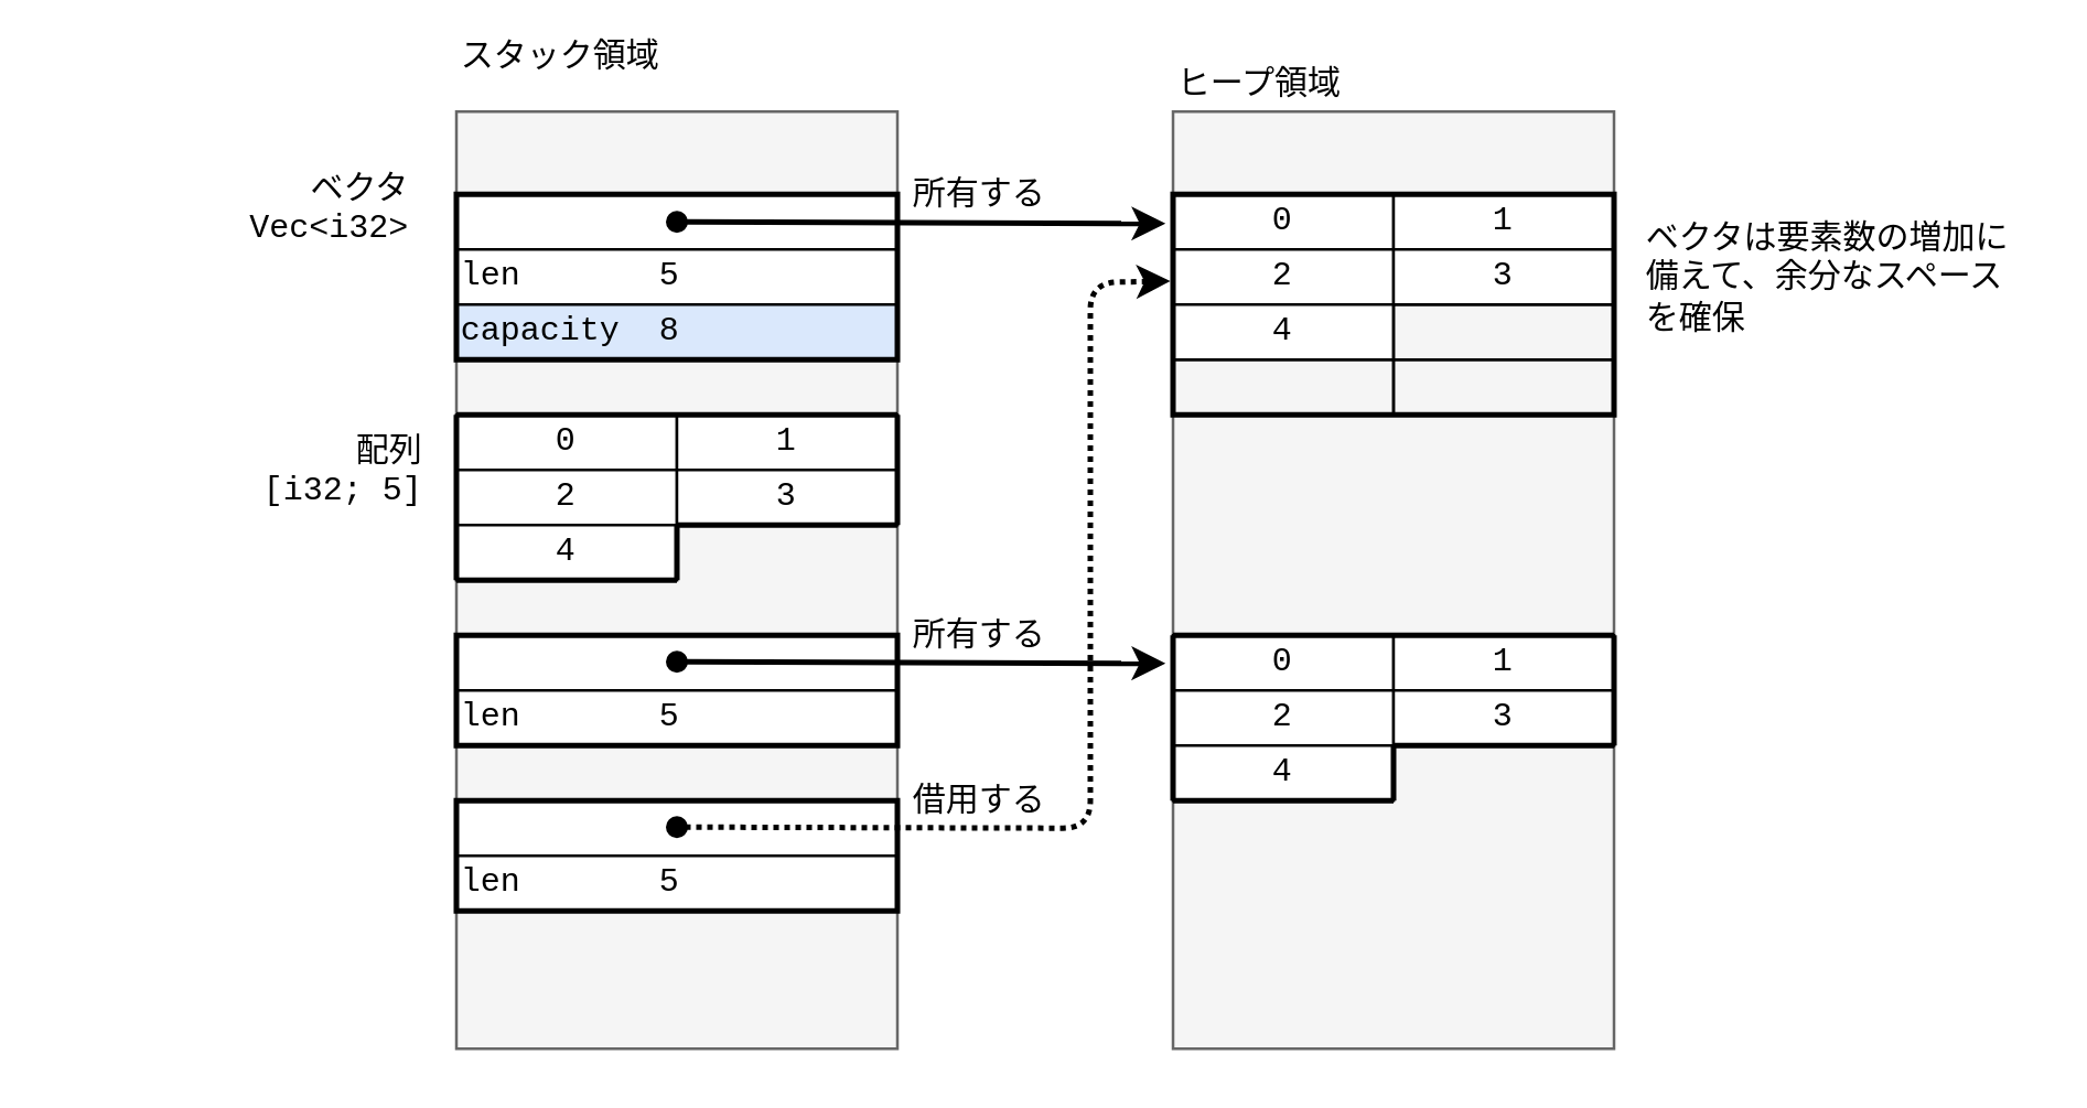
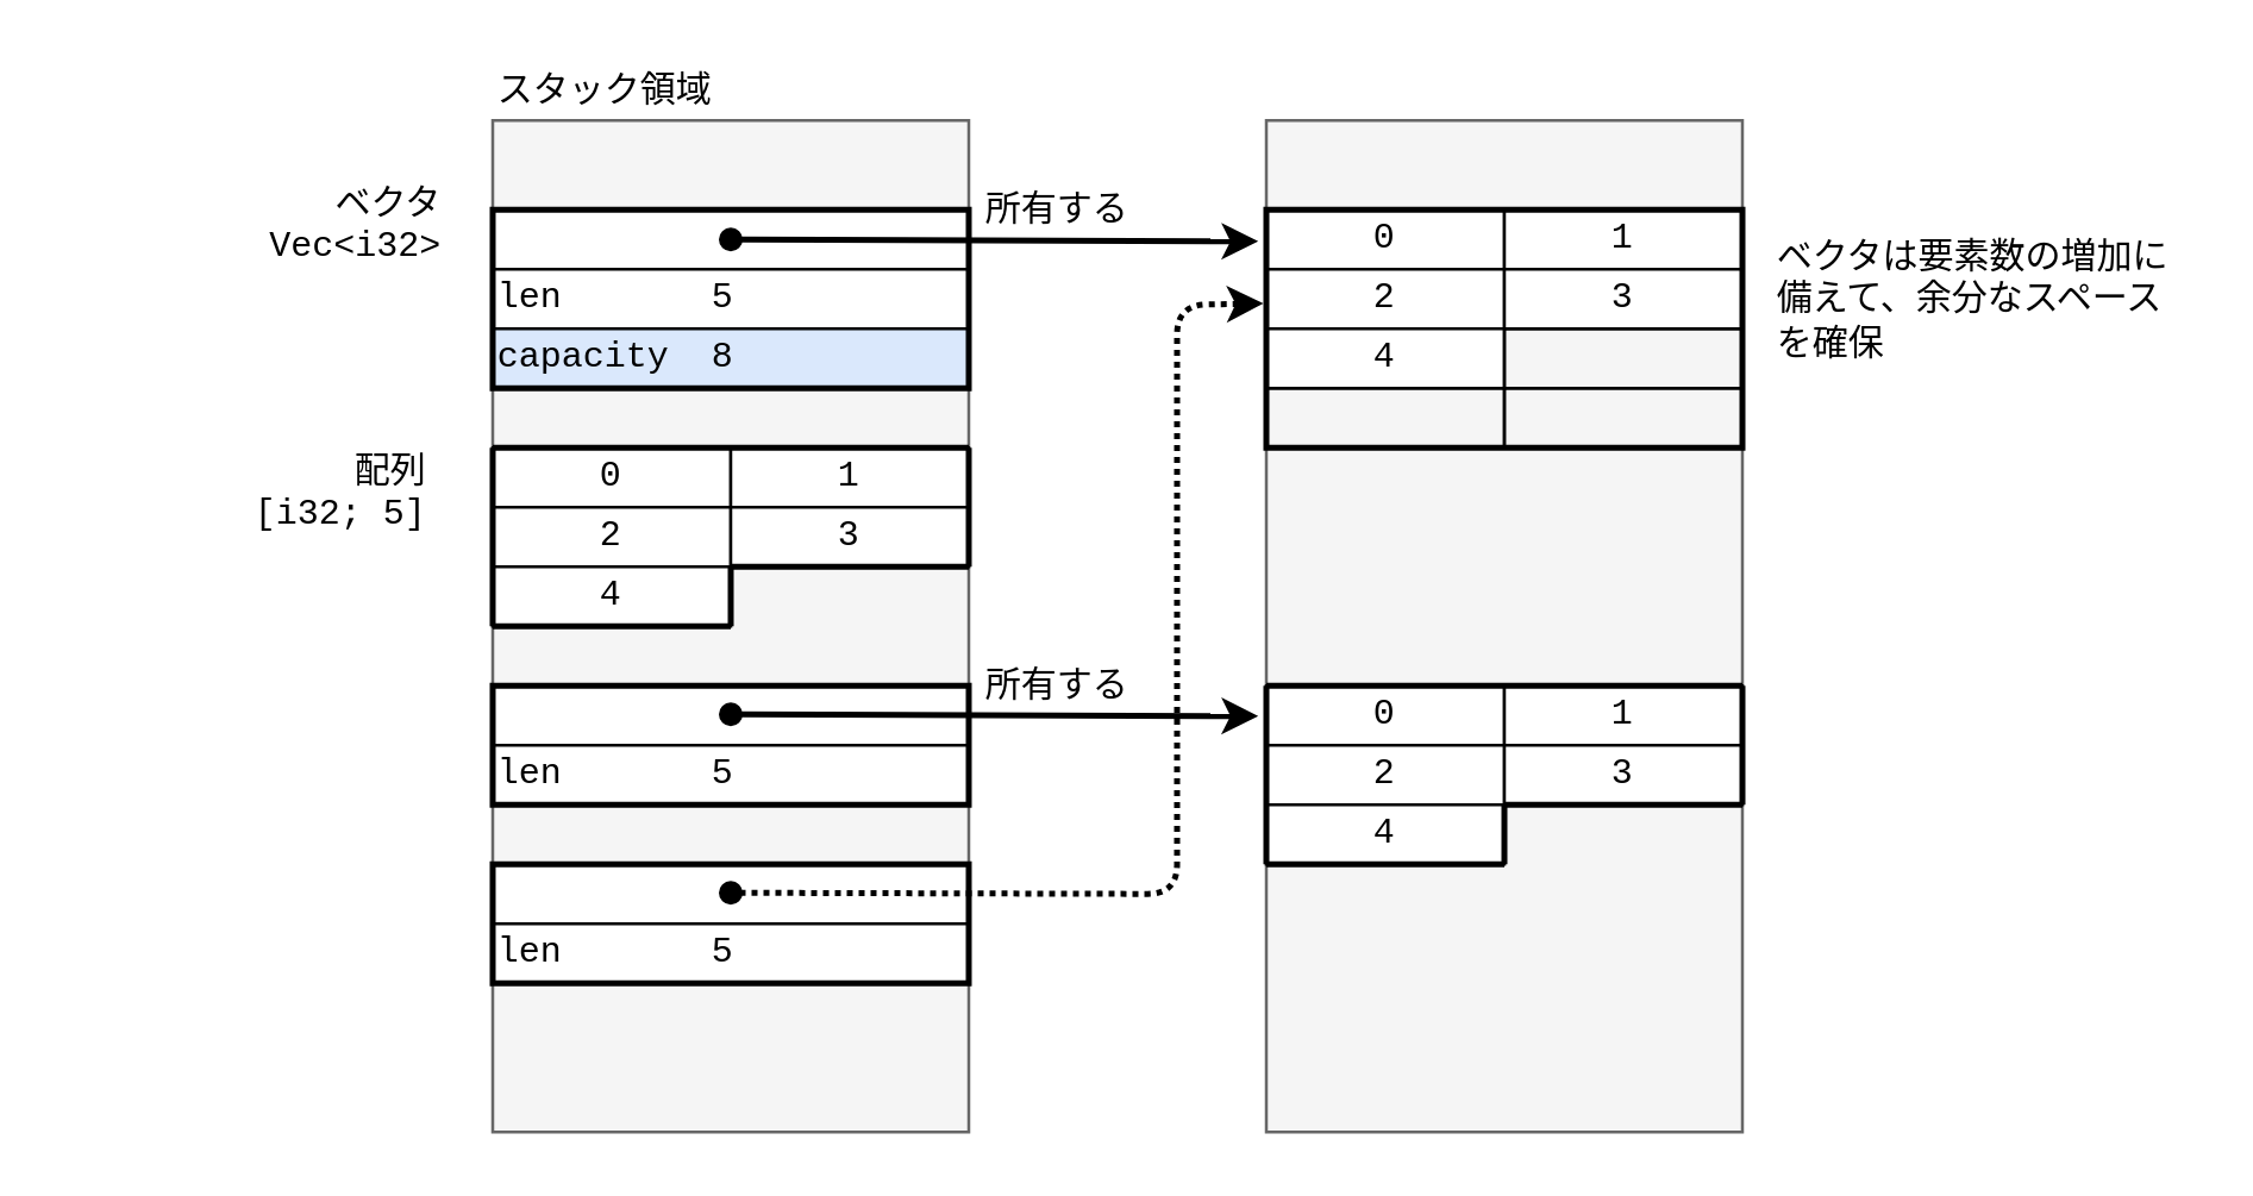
  <mxCell id="0" />
  <mxCell id="1" parent="0" />
- <mxCell id="2" value="スタック領域" style="text;html=1;strokeColor=none;fillColor=none;align=left;verticalAlign=middle;whiteSpace=wrap;rounded=0;" vertex="1" parent="1"><mxGeometry x="165" y="10" width="120" height="20" as="geometry" /></mxCell>
- <mxCell id="3" value="ヒープ領域" style="text;html=1;strokeColor=none;fillColor=none;align=left;verticalAlign=middle;whiteSpace=wrap;rounded=0;" vertex="1" parent="1"><mxGeometry x="425" y="20" width="120" height="20" as="geometry" /></mxCell>
+ <mxCell id="2" value="スタック領域" style="text;html=1;strokeColor=none;fillColor=none;align=left;verticalAlign=middle;whiteSpace=wrap;rounded=0;" vertex="1" parent="1"><mxGeometry x="165" y="20" width="120" height="20" as="geometry" /></mxCell>
  <mxCell id="4" value="" style="rounded=0;whiteSpace=wrap;html=1;align=left;fillColor=#f5f5f5;strokeColor=#666666;fontColor=#333333;" vertex="1" parent="1"><mxGeometry x="165" y="40" width="160" height="340" as="geometry" /></mxCell>
  <mxCell id="5" value="" style="rounded=0;whiteSpace=wrap;html=1;align=left;fillColor=#f5f5f5;strokeColor=#666666;fontColor=#333333;" vertex="1" parent="1"><mxGeometry x="425" y="40" width="160" height="340" as="geometry" /></mxCell>
  <mxCell id="6" value="ベクタ&lt;br&gt;Vec&amp;lt;i32&amp;gt;" style="text;html=1;strokeColor=none;fillColor=none;align=right;verticalAlign=top;whiteSpace=wrap;rounded=0;fontFamily=Courier New;" vertex="1" parent="1"><mxGeometry x="20" y="55" width="130" height="40" as="geometry" /></mxCell>
- <mxCell id="7" value="配列&lt;br&gt;[i32; 5]" style="text;html=1;strokeColor=none;fillColor=none;align=right;verticalAlign=top;whiteSpace=wrap;rounded=0;fontFamily=Courier New;" vertex="1" parent="1"><mxGeometry x="25" y="150" width="130" height="40" as="geometry" /></mxCell>
+ <mxCell id="7" value="配列&lt;br&gt;[i32; 5]" style="text;html=1;strokeColor=none;fillColor=none;align=right;verticalAlign=top;whiteSpace=wrap;rounded=0;fontFamily=Courier New;" vertex="1" parent="1"><mxGeometry x="15" y="145" width="130" height="40" as="geometry" /></mxCell>
  <mxCell id="8" value="" style="rounded=0;whiteSpace=wrap;html=1;fontFamily=Helvetica;strokeWidth=1;align=right;" vertex="1" parent="1"><mxGeometry x="165" y="70" width="160" height="20" as="geometry" /></mxCell>
  <mxCell id="9" value="len&amp;nbsp; &amp;nbsp; &amp;nbsp; &amp;nbsp;5" style="rounded=0;whiteSpace=wrap;html=1;fontFamily=Courier New;strokeWidth=1;align=left;" vertex="1" parent="1"><mxGeometry x="165" y="90" width="160" height="20" as="geometry" /></mxCell>
  <mxCell id="10" value="capacity&amp;nbsp; 8" style="rounded=0;whiteSpace=wrap;html=1;fontFamily=Courier New;strokeWidth=1;align=left;fillColor=#dae8fc;" vertex="1" parent="1"><mxGeometry x="165" y="110" width="160" height="20" as="geometry" /></mxCell>
  <mxCell id="11" value="" style="group" vertex="1" connectable="0" parent="1"><mxGeometry x="165" y="150" width="160" height="60" as="geometry" /></mxCell>
  <mxCell id="12" value="0" style="rounded=0;whiteSpace=wrap;html=1;fontFamily=Courier New;strokeWidth=1;fillColor=#ffffff;align=center;" vertex="1" parent="11"><mxGeometry width="80" height="20" as="geometry" /></mxCell>
  <mxCell id="13" value="1" style="rounded=0;whiteSpace=wrap;html=1;fontFamily=Courier New;strokeWidth=1;fillColor=#ffffff;align=center;" vertex="1" parent="11"><mxGeometry x="80" width="80" height="20" as="geometry" /></mxCell>
  <mxCell id="14" value="2" style="rounded=0;whiteSpace=wrap;html=1;fontFamily=Courier New;strokeWidth=1;fillColor=#ffffff;align=center;" vertex="1" parent="11"><mxGeometry y="20" width="80" height="20" as="geometry" /></mxCell>
  <mxCell id="15" value="3" style="rounded=0;whiteSpace=wrap;html=1;fontFamily=Courier New;strokeWidth=1;fillColor=#ffffff;align=center;" vertex="1" parent="11"><mxGeometry x="80" y="20" width="80" height="20" as="geometry" /></mxCell>
  <mxCell id="16" value="4" style="rounded=0;whiteSpace=wrap;html=1;fontFamily=Courier New;strokeWidth=1;fillColor=#ffffff;align=center;" vertex="1" parent="11"><mxGeometry y="40" width="80" height="20" as="geometry" /></mxCell>
  <mxCell id="17" value="" style="endArrow=none;html=1;fontFamily=Courier New;strokeWidth=2;entryX=0;entryY=0;entryDx=0;entryDy=0;exitX=0;exitY=0.5;exitDx=0;exitDy=0;" edge="1" parent="11" source="4" target="12"><mxGeometry width="50" height="50" relative="1" as="geometry"><mxPoint x="180" y="30" as="sourcePoint" /><mxPoint x="230" y="-20" as="targetPoint" /></mxGeometry></mxCell>
  <mxCell id="18" value="" style="endArrow=none;html=1;fontFamily=Courier New;strokeWidth=2;entryX=0;entryY=0;entryDx=0;entryDy=0;exitX=1;exitY=0;exitDx=0;exitDy=0;" edge="1" parent="11" source="13" target="12"><mxGeometry width="50" height="50" relative="1" as="geometry"><mxPoint x="10.0" y="70" as="sourcePoint" /><mxPoint x="10.0" y="10" as="targetPoint" /></mxGeometry></mxCell>
  <mxCell id="19" value="" style="endArrow=none;html=1;fontFamily=Courier New;strokeWidth=2;entryX=0;entryY=1;entryDx=0;entryDy=0;exitX=1;exitY=1;exitDx=0;exitDy=0;" edge="1" parent="11" source="16" target="16"><mxGeometry width="50" height="50" relative="1" as="geometry"><mxPoint x="20.0" y="80" as="sourcePoint" /><mxPoint x="20.0" y="20" as="targetPoint" /></mxGeometry></mxCell>
  <mxCell id="20" value="" style="endArrow=none;html=1;fontFamily=Courier New;strokeWidth=2;entryX=1;entryY=0;entryDx=0;entryDy=0;exitX=1;exitY=1;exitDx=0;exitDy=0;" edge="1" parent="11" source="15" target="13"><mxGeometry width="50" height="50" relative="1" as="geometry"><mxPoint x="30.0" y="90" as="sourcePoint" /><mxPoint x="30.0" y="30" as="targetPoint" /></mxGeometry></mxCell>
  <mxCell id="21" value="" style="endArrow=none;html=1;fontFamily=Courier New;strokeWidth=2;entryX=1;entryY=1;entryDx=0;entryDy=0;exitX=1;exitY=0;exitDx=0;exitDy=0;" edge="1" parent="11" source="16" target="15"><mxGeometry width="50" height="50" relative="1" as="geometry"><mxPoint x="40.0" y="100" as="sourcePoint" /><mxPoint x="40.0" y="40" as="targetPoint" /></mxGeometry></mxCell>
  <mxCell id="22" value="" style="endArrow=none;html=1;fontFamily=Courier New;strokeWidth=2;entryX=1;entryY=0;entryDx=0;entryDy=0;exitX=1;exitY=1;exitDx=0;exitDy=0;" edge="1" parent="11" source="16" target="16"><mxGeometry width="50" height="50" relative="1" as="geometry"><mxPoint x="50.0" y="110" as="sourcePoint" /><mxPoint x="50.0" y="50" as="targetPoint" /></mxGeometry></mxCell>
  <mxCell id="23" value="" style="rounded=0;whiteSpace=wrap;html=1;fontFamily=Courier New;strokeWidth=2;align=center;fillColor=none;" vertex="1" parent="1"><mxGeometry x="165" y="70" width="160" height="60" as="geometry" /></mxCell>
  <mxCell id="24" value="" style="rounded=0;whiteSpace=wrap;html=1;fontFamily=Courier New;strokeWidth=1;align=right;" vertex="1" parent="1"><mxGeometry x="165" y="230" width="160" height="20" as="geometry" /></mxCell>
  <mxCell id="25" value="len&amp;nbsp; &amp;nbsp; &amp;nbsp; &amp;nbsp;5" style="rounded=0;whiteSpace=wrap;html=1;fontFamily=Courier New;strokeWidth=1;align=left;" vertex="1" parent="1"><mxGeometry x="165" y="250" width="160" height="20" as="geometry" /></mxCell>
  <mxCell id="26" value="" style="rounded=0;whiteSpace=wrap;html=1;fontFamily=Courier New;strokeWidth=1;align=right;" vertex="1" parent="1"><mxGeometry x="165" y="290" width="160" height="20" as="geometry" /></mxCell>
  <mxCell id="27" value="len&amp;nbsp; &amp;nbsp; &amp;nbsp; &amp;nbsp;5" style="rounded=0;whiteSpace=wrap;html=1;fontFamily=Courier New;strokeWidth=1;align=left;" vertex="1" parent="1"><mxGeometry x="165" y="310" width="160" height="20" as="geometry" /></mxCell>
  <mxCell id="28" value="" style="rounded=0;whiteSpace=wrap;html=1;fontFamily=Courier New;strokeWidth=2;align=center;fillColor=none;" vertex="1" parent="1"><mxGeometry x="165" y="230" width="160" height="40" as="geometry" /></mxCell>
  <mxCell id="29" value="" style="rounded=0;whiteSpace=wrap;html=1;fontFamily=Courier New;strokeWidth=2;align=center;fillColor=none;" vertex="1" parent="1"><mxGeometry x="165" y="290" width="160" height="40" as="geometry" /></mxCell>
  <mxCell id="30" value="" style="group" vertex="1" connectable="0" parent="1"><mxGeometry x="425" y="70" width="160" height="60" as="geometry" /></mxCell>
  <mxCell id="31" value="0" style="rounded=0;whiteSpace=wrap;html=1;fontFamily=Courier New;strokeWidth=1;fillColor=#ffffff;align=center;" vertex="1" parent="30"><mxGeometry width="80" height="20" as="geometry" /></mxCell>
  <mxCell id="32" value="1" style="rounded=0;whiteSpace=wrap;html=1;fontFamily=Courier New;strokeWidth=1;fillColor=#ffffff;align=center;" vertex="1" parent="30"><mxGeometry x="80" width="80" height="20" as="geometry" /></mxCell>
  <mxCell id="33" value="2" style="rounded=0;whiteSpace=wrap;html=1;fontFamily=Courier New;strokeWidth=1;fillColor=#ffffff;align=center;" vertex="1" parent="30"><mxGeometry y="20" width="80" height="20" as="geometry" /></mxCell>
  <mxCell id="34" value="3" style="rounded=0;whiteSpace=wrap;html=1;fontFamily=Courier New;strokeWidth=1;fillColor=#ffffff;align=center;" vertex="1" parent="30"><mxGeometry x="80" y="20" width="80" height="20" as="geometry" /></mxCell>
  <mxCell id="35" value="4" style="rounded=0;whiteSpace=wrap;html=1;fontFamily=Courier New;strokeWidth=1;fillColor=#ffffff;align=center;" vertex="1" parent="30"><mxGeometry y="40" width="80" height="20" as="geometry" /></mxCell>
  <mxCell id="36" value="" style="group" vertex="1" connectable="0" parent="1"><mxGeometry x="425" y="230" width="160" height="60" as="geometry" /></mxCell>
  <mxCell id="37" value="0" style="rounded=0;whiteSpace=wrap;html=1;fontFamily=Courier New;strokeWidth=1;fillColor=#ffffff;align=center;" vertex="1" parent="36"><mxGeometry width="80" height="20" as="geometry" /></mxCell>
  <mxCell id="38" value="1" style="rounded=0;whiteSpace=wrap;html=1;fontFamily=Courier New;strokeWidth=1;fillColor=#ffffff;align=center;" vertex="1" parent="36"><mxGeometry x="80" width="80" height="20" as="geometry" /></mxCell>
  <mxCell id="39" value="2" style="rounded=0;whiteSpace=wrap;html=1;fontFamily=Courier New;strokeWidth=1;fillColor=#ffffff;align=center;" vertex="1" parent="36"><mxGeometry y="20" width="80" height="20" as="geometry" /></mxCell>
  <mxCell id="40" value="3" style="rounded=0;whiteSpace=wrap;html=1;fontFamily=Courier New;strokeWidth=1;fillColor=#ffffff;align=center;" vertex="1" parent="36"><mxGeometry x="80" y="20" width="80" height="20" as="geometry" /></mxCell>
  <mxCell id="41" value="4" style="rounded=0;whiteSpace=wrap;html=1;fontFamily=Courier New;strokeWidth=1;fillColor=#ffffff;align=center;" vertex="1" parent="36"><mxGeometry y="40" width="80" height="20" as="geometry" /></mxCell>
  <mxCell id="42" value="" style="endArrow=none;html=1;fontFamily=Courier New;strokeWidth=2;entryX=0;entryY=0;entryDx=0;entryDy=0;" edge="1" parent="36" target="37"><mxGeometry width="50" height="50" relative="1" as="geometry"><mxPoint y="60" as="sourcePoint" /><mxPoint x="230" y="-20" as="targetPoint" /></mxGeometry></mxCell>
  <mxCell id="43" value="" style="endArrow=none;html=1;fontFamily=Courier New;strokeWidth=2;entryX=0;entryY=0;entryDx=0;entryDy=0;exitX=1;exitY=0;exitDx=0;exitDy=0;" edge="1" parent="36" source="38" target="37"><mxGeometry width="50" height="50" relative="1" as="geometry"><mxPoint x="10.0" y="70" as="sourcePoint" /><mxPoint x="10.0" y="10" as="targetPoint" /></mxGeometry></mxCell>
  <mxCell id="44" value="" style="endArrow=none;html=1;fontFamily=Courier New;strokeWidth=2;entryX=0;entryY=1;entryDx=0;entryDy=0;exitX=1;exitY=1;exitDx=0;exitDy=0;" edge="1" parent="36" source="41" target="41"><mxGeometry width="50" height="50" relative="1" as="geometry"><mxPoint x="20.0" y="80" as="sourcePoint" /><mxPoint x="20.0" y="20" as="targetPoint" /></mxGeometry></mxCell>
  <mxCell id="45" value="" style="endArrow=none;html=1;fontFamily=Courier New;strokeWidth=2;entryX=1;entryY=0;entryDx=0;entryDy=0;exitX=1;exitY=1;exitDx=0;exitDy=0;" edge="1" parent="36" source="40" target="38"><mxGeometry width="50" height="50" relative="1" as="geometry"><mxPoint x="30.0" y="90" as="sourcePoint" /><mxPoint x="30.0" y="30" as="targetPoint" /></mxGeometry></mxCell>
  <mxCell id="46" value="" style="endArrow=none;html=1;fontFamily=Courier New;strokeWidth=2;entryX=1;entryY=1;entryDx=0;entryDy=0;exitX=1;exitY=0;exitDx=0;exitDy=0;" edge="1" parent="36" source="41" target="40"><mxGeometry width="50" height="50" relative="1" as="geometry"><mxPoint x="40.0" y="100" as="sourcePoint" /><mxPoint x="40.0" y="40" as="targetPoint" /></mxGeometry></mxCell>
  <mxCell id="47" value="" style="endArrow=none;html=1;fontFamily=Courier New;strokeWidth=2;entryX=1;entryY=0;entryDx=0;entryDy=0;exitX=1;exitY=1;exitDx=0;exitDy=0;" edge="1" parent="36" source="41" target="41"><mxGeometry width="50" height="50" relative="1" as="geometry"><mxPoint x="50.0" y="110" as="sourcePoint" /><mxPoint x="50.0" y="50" as="targetPoint" /></mxGeometry></mxCell>
  <mxCell id="48" value="" style="rounded=0;whiteSpace=wrap;html=1;fontFamily=Courier New;strokeWidth=1;align=right;fillColor=none;" vertex="1" parent="1"><mxGeometry x="505" y="110" width="80" height="20" as="geometry" /></mxCell>
  <mxCell id="49" value="" style="rounded=0;whiteSpace=wrap;html=1;fontFamily=Courier New;strokeWidth=1;align=right;fillColor=none;" vertex="1" parent="1"><mxGeometry x="425" y="130" width="80" height="20" as="geometry" /></mxCell>
  <mxCell id="50" value="" style="rounded=0;whiteSpace=wrap;html=1;fontFamily=Courier New;strokeWidth=1;align=right;fillColor=none;" vertex="1" parent="1"><mxGeometry x="505" y="130" width="80" height="20" as="geometry" /></mxCell>
  <mxCell id="51" value="" style="rounded=0;whiteSpace=wrap;html=1;fontFamily=Courier New;strokeWidth=2;fillColor=none;align=right;" vertex="1" parent="1"><mxGeometry x="425" y="70" width="160" height="80" as="geometry" /></mxCell>
  <mxCell id="52" value="" style="endArrow=classic;html=1;fontFamily=Courier New;strokeWidth=2;entryX=-0.017;entryY=0.133;entryDx=0;entryDy=0;entryPerimeter=0;startArrow=oval;startFill=1;" edge="1" parent="1" target="51"><mxGeometry width="50" height="50" relative="1" as="geometry"><mxPoint x="245" y="80" as="sourcePoint" /><mxPoint x="295" y="30" as="targetPoint" /></mxGeometry></mxCell>
  <mxCell id="53" value="" style="endArrow=classic;html=1;fontFamily=Courier New;strokeWidth=2;entryX=-0.017;entryY=0.133;entryDx=0;entryDy=0;entryPerimeter=0;startArrow=oval;startFill=1;" edge="1" parent="1"><mxGeometry width="50" height="50" relative="1" as="geometry"><mxPoint x="245" y="239.58" as="sourcePoint" /><mxPoint x="422.28" y="240.22" as="targetPoint" /></mxGeometry></mxCell>
  <mxCell id="54" value="" style="endArrow=classic;html=1;fontFamily=Courier New;strokeWidth=2;startArrow=oval;startFill=1;dashed=1;dashPattern=1 1;entryX=-0.006;entryY=0.394;entryDx=0;entryDy=0;entryPerimeter=0;" edge="1" parent="1" target="51"><mxGeometry width="50" height="50" relative="1" as="geometry"><mxPoint x="245" y="299.58" as="sourcePoint" /><mxPoint x="422" y="90" as="targetPoint" /><Array as="points"><mxPoint x="395" y="300" /><mxPoint x="395" y="102" /></Array></mxGeometry></mxCell>
  <mxCell id="55" value="所有する" style="text;html=1;strokeColor=none;fillColor=none;align=center;verticalAlign=middle;whiteSpace=wrap;rounded=0;fontFamily=Helvetica;" vertex="1" parent="1"><mxGeometry x="325" y="60" width="60" height="20" as="geometry" /></mxCell>
  <mxCell id="56" value="所有する" style="text;html=1;strokeColor=none;fillColor=none;align=center;verticalAlign=middle;whiteSpace=wrap;rounded=0;fontFamily=Helvetica;" vertex="1" parent="1"><mxGeometry x="325" y="220" width="60" height="20" as="geometry" /></mxCell>
- <mxCell id="57" value="借用する" style="text;html=1;strokeColor=none;fillColor=none;align=center;verticalAlign=middle;whiteSpace=wrap;rounded=0;fontFamily=Helvetica;" vertex="1" parent="1"><mxGeometry x="325" y="280" width="60" height="20" as="geometry" /></mxCell>
  <mxCell id="58" value="ベクタは要素数の増加に備えて、余分なスペースを確保" style="text;html=1;strokeColor=none;fillColor=none;align=left;verticalAlign=middle;whiteSpace=wrap;rounded=0;fontFamily=Helvetica;" vertex="1" parent="1"><mxGeometry x="595" y="75" width="140" height="50" as="geometry" /></mxCell>
